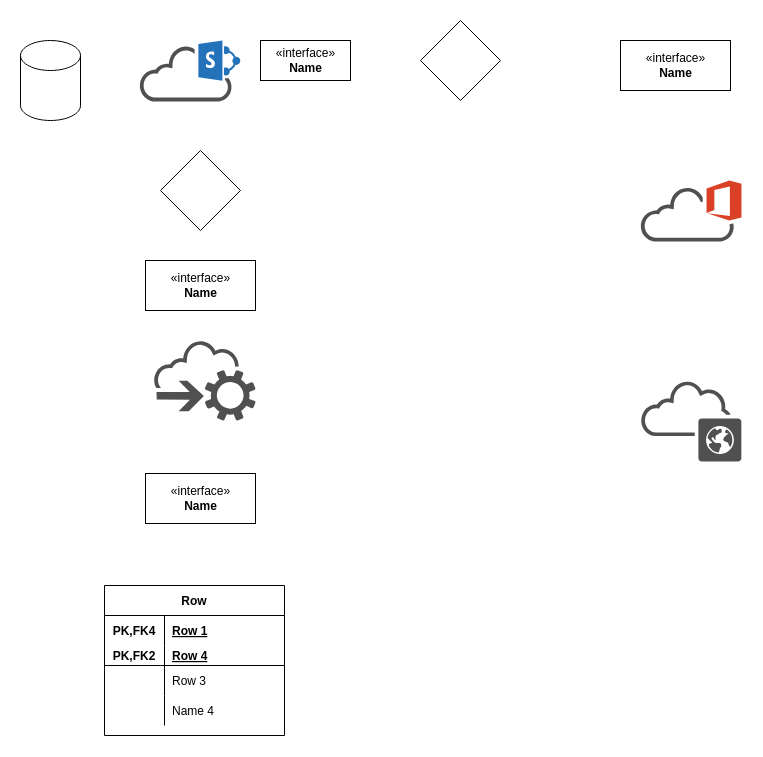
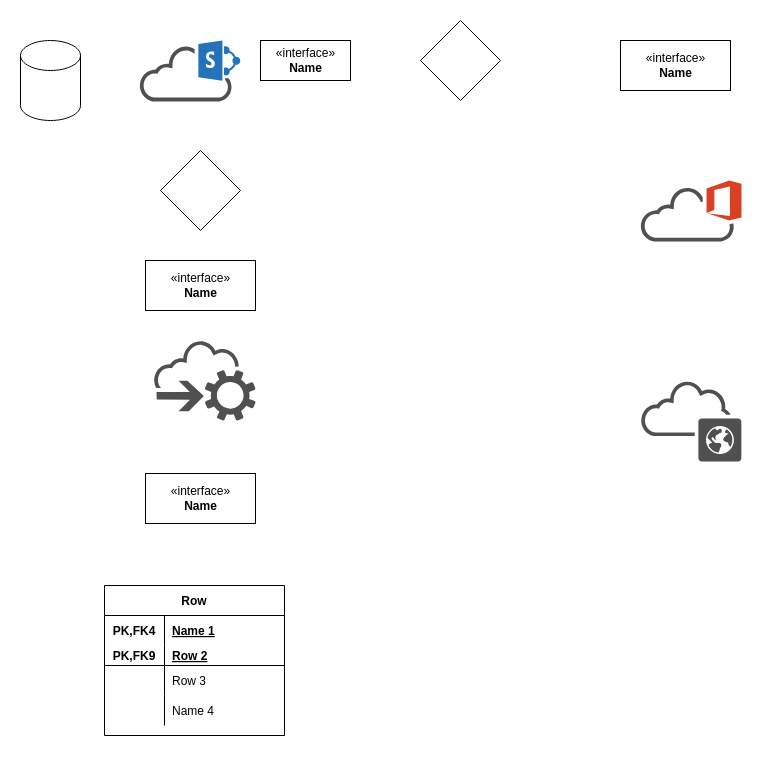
  <mxCell id="0" />
  <mxCell id="1" parent="0" />
  <mxCell id="2" value="" style="shape=cylinder3;whiteSpace=wrap;html=1;boundedLbl=1;backgroundOutline=1;size=15;" vertex="1" parent="1"><mxGeometry x="20" y="40" width="60" height="80" as="geometry" /></mxCell>
  <mxCell id="3" value="" style="rhombus;whiteSpace=wrap;html=1;" vertex="1" parent="1"><mxGeometry x="420" y="20" width="80" height="80" as="geometry" /></mxCell>
  <mxCell id="4" value="" style="rhombus;whiteSpace=wrap;html=1;" vertex="1" parent="1"><mxGeometry x="160" y="150" width="80" height="80" as="geometry" /></mxCell>
  <mxCell id="5" value="Row" style="shape=table;startSize=30;container=1;collapsible=1;childLayout=tableLayout;fixedRows=1;rowLines=0;fontStyle=1;align=center;resizeLast=1;" vertex="1" parent="1"><mxGeometry x="104" y="585" width="180" height="150" as="geometry" /></mxCell>
  <mxCell id="6" value="" style="shape=tableRow;horizontal=0;startSize=0;swimlaneHead=0;swimlaneBody=0;fillColor=none;collapsible=0;dropTarget=0;points=[[0,0.5],[1,0.5]];portConstraint=eastwest;top=0;left=0;right=0;bottom=0;" vertex="1" parent="5"><mxGeometry y="30" width="180" height="30" as="geometry" /></mxCell>
  <mxCell id="7" value="PK,FK4" style="shape=partialRectangle;connectable=0;fillColor=none;top=0;left=0;bottom=0;right=0;fontStyle=1;overflow=hidden;" vertex="1" parent="6"><mxGeometry width="60" height="30" as="geometry"><mxRectangle width="60" height="30" as="alternateBounds" /></mxGeometry></mxCell>
- <mxCell id="8" value="Row 1" style="shape=partialRectangle;connectable=0;fillColor=none;top=0;left=0;bottom=0;right=0;align=left;spacingLeft=6;fontStyle=5;overflow=hidden;" vertex="1" parent="6"><mxGeometry x="60" width="120" height="30" as="geometry"><mxRectangle width="120" height="30" as="alternateBounds" /></mxGeometry></mxCell>
+ <mxCell id="8" value="Name 1" style="shape=partialRectangle;connectable=0;fillColor=none;top=0;left=0;bottom=0;right=0;align=left;spacingLeft=6;fontStyle=5;overflow=hidden;" vertex="1" parent="6"><mxGeometry x="60" width="120" height="30" as="geometry"><mxRectangle width="120" height="30" as="alternateBounds" /></mxGeometry></mxCell>
  <mxCell id="9" value="" style="shape=tableRow;horizontal=0;startSize=0;swimlaneHead=0;swimlaneBody=0;fillColor=none;collapsible=0;dropTarget=0;points=[[0,0.5],[1,0.5]];portConstraint=eastwest;top=0;left=0;right=0;bottom=1;" vertex="1" parent="5"><mxGeometry y="60" width="180" height="20" as="geometry" /></mxCell>
- <mxCell id="10" value="PK,FK2" style="shape=partialRectangle;connectable=0;fillColor=none;top=0;left=0;bottom=0;right=0;fontStyle=1;overflow=hidden;" vertex="1" parent="9"><mxGeometry width="60" height="20" as="geometry"><mxRectangle width="60" height="20" as="alternateBounds" /></mxGeometry></mxCell>
- <mxCell id="11" value="Row 4" style="shape=partialRectangle;connectable=0;fillColor=none;top=0;left=0;bottom=0;right=0;align=left;spacingLeft=6;fontStyle=5;overflow=hidden;" vertex="1" parent="9"><mxGeometry x="60" width="120" height="20" as="geometry"><mxRectangle width="120" height="20" as="alternateBounds" /></mxGeometry></mxCell>
+ <mxCell id="10" value="PK,FK9" style="shape=partialRectangle;connectable=0;fillColor=none;top=0;left=0;bottom=0;right=0;fontStyle=1;overflow=hidden;" vertex="1" parent="9"><mxGeometry width="60" height="20" as="geometry"><mxRectangle width="60" height="20" as="alternateBounds" /></mxGeometry></mxCell>
+ <mxCell id="11" value="Row 2" style="shape=partialRectangle;connectable=0;fillColor=none;top=0;left=0;bottom=0;right=0;align=left;spacingLeft=6;fontStyle=5;overflow=hidden;" vertex="1" parent="9"><mxGeometry x="60" width="120" height="20" as="geometry"><mxRectangle width="120" height="20" as="alternateBounds" /></mxGeometry></mxCell>
  <mxCell id="12" value="" style="shape=tableRow;horizontal=0;startSize=0;swimlaneHead=0;swimlaneBody=0;fillColor=none;collapsible=0;dropTarget=0;points=[[0,0.5],[1,0.5]];portConstraint=eastwest;top=0;left=0;right=0;bottom=0;" vertex="1" parent="5"><mxGeometry y="80" width="180" height="30" as="geometry" /></mxCell>
  <mxCell id="13" value="" style="shape=partialRectangle;connectable=0;fillColor=none;top=0;left=0;bottom=0;right=0;editable=1;overflow=hidden;" vertex="1" parent="12"><mxGeometry width="60" height="30" as="geometry"><mxRectangle width="60" height="30" as="alternateBounds" /></mxGeometry></mxCell>
  <mxCell id="14" value="Row 3" style="shape=partialRectangle;connectable=0;fillColor=none;top=0;left=0;bottom=0;right=0;align=left;spacingLeft=6;overflow=hidden;" vertex="1" parent="12"><mxGeometry x="60" width="120" height="30" as="geometry"><mxRectangle width="120" height="30" as="alternateBounds" /></mxGeometry></mxCell>
  <mxCell id="15" value="" style="shape=tableRow;horizontal=0;startSize=0;swimlaneHead=0;swimlaneBody=0;fillColor=none;collapsible=0;dropTarget=0;points=[[0,0.5],[1,0.5]];portConstraint=eastwest;top=0;left=0;right=0;bottom=0;" vertex="1" parent="5"><mxGeometry y="110" width="180" height="30" as="geometry" /></mxCell>
  <mxCell id="16" value="" style="shape=partialRectangle;connectable=0;fillColor=none;top=0;left=0;bottom=0;right=0;editable=1;overflow=hidden;" vertex="1" parent="15"><mxGeometry width="60" height="30" as="geometry"><mxRectangle width="60" height="30" as="alternateBounds" /></mxGeometry></mxCell>
  <mxCell id="17" value="Name 4" style="shape=partialRectangle;connectable=0;fillColor=none;top=0;left=0;bottom=0;right=0;align=left;spacingLeft=6;overflow=hidden;" vertex="1" parent="15"><mxGeometry x="60" width="120" height="30" as="geometry"><mxRectangle width="120" height="30" as="alternateBounds" /></mxGeometry></mxCell>
  <mxCell id="18" value="&amp;laquo;interface&amp;raquo;&lt;br&gt;&lt;b&gt;Name&lt;/b&gt;" style="html=1;" vertex="1" parent="1"><mxGeometry x="620" y="40" width="110" height="50" as="geometry" /></mxCell>
  <mxCell id="19" value="&amp;laquo;interface&amp;raquo;&lt;br&gt;&lt;b&gt;Name&lt;/b&gt;" style="html=1;" vertex="1" parent="1"><mxGeometry x="260" y="40" width="90" height="40" as="geometry" /></mxCell>
  <mxCell id="20" value="&amp;laquo;interface&amp;raquo;&lt;br&gt;&lt;b&gt;Name&lt;/b&gt;" style="html=1;" vertex="1" parent="1"><mxGeometry x="145" y="260" width="110" height="50" as="geometry" /></mxCell>
  <mxCell id="21" value="&amp;laquo;interface&amp;raquo;&lt;br&gt;&lt;b&gt;Name&lt;/b&gt;" style="html=1;" vertex="1" parent="1"><mxGeometry x="145" y="473" width="110" height="50" as="geometry" /></mxCell>
  <mxCell id="22" value="" style="sketch=0;pointerEvents=1;shadow=0;dashed=0;html=1;strokeColor=none;fillColor=#505050;labelPosition=center;verticalLabelPosition=bottom;outlineConnect=0;verticalAlign=top;align=center;shape=mxgraph.office.clouds.office_365;" vertex="1" parent="1"><mxGeometry x="640" y="180" width="101" height="61" as="geometry" /></mxCell>
  <mxCell id="23" value="" style="sketch=0;pointerEvents=1;shadow=0;dashed=0;html=1;strokeColor=none;fillColor=#505050;labelPosition=center;verticalLabelPosition=bottom;outlineConnect=0;verticalAlign=top;align=center;shape=mxgraph.office.clouds.public_cloud;" vertex="1" parent="1"><mxGeometry x="640" y="380" width="101" height="81" as="geometry" /></mxCell>
  <mxCell id="24" value="" style="sketch=0;pointerEvents=1;shadow=0;dashed=0;html=1;strokeColor=none;fillColor=#505050;labelPosition=center;verticalLabelPosition=bottom;outlineConnect=0;verticalAlign=top;align=center;shape=mxgraph.office.clouds.cloud_sharepoint;" vertex="1" parent="1"><mxGeometry x="139" y="40" width="101" height="61" as="geometry" /></mxCell>
  <mxCell id="25" value="" style="sketch=0;pointerEvents=1;shadow=0;dashed=0;html=1;strokeColor=none;fillColor=#505050;labelPosition=center;verticalLabelPosition=bottom;outlineConnect=0;verticalAlign=top;align=center;shape=mxgraph.office.clouds.cloud_service_request;" vertex="1" parent="1"><mxGeometry x="153" y="340" width="102" height="80" as="geometry" /></mxCell>
